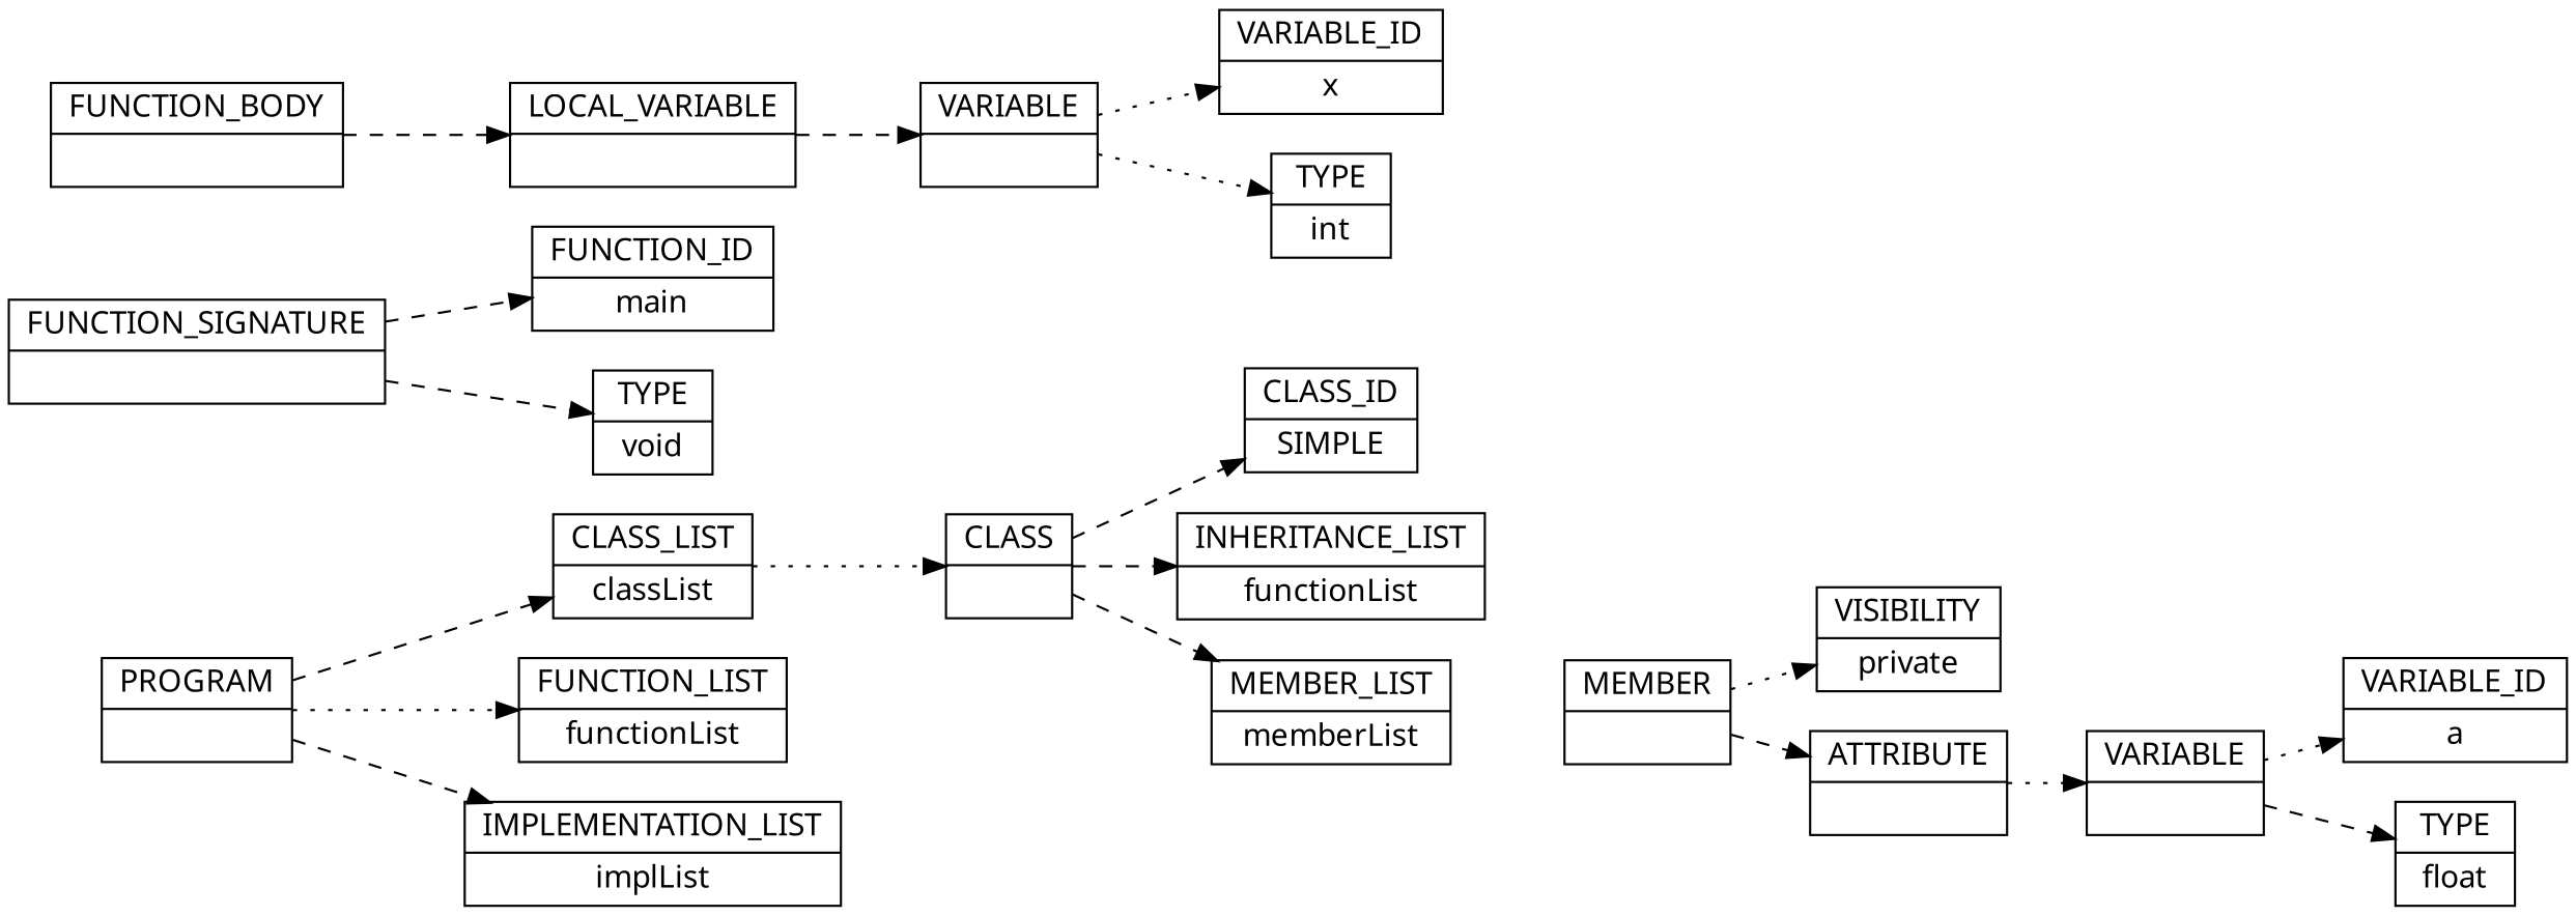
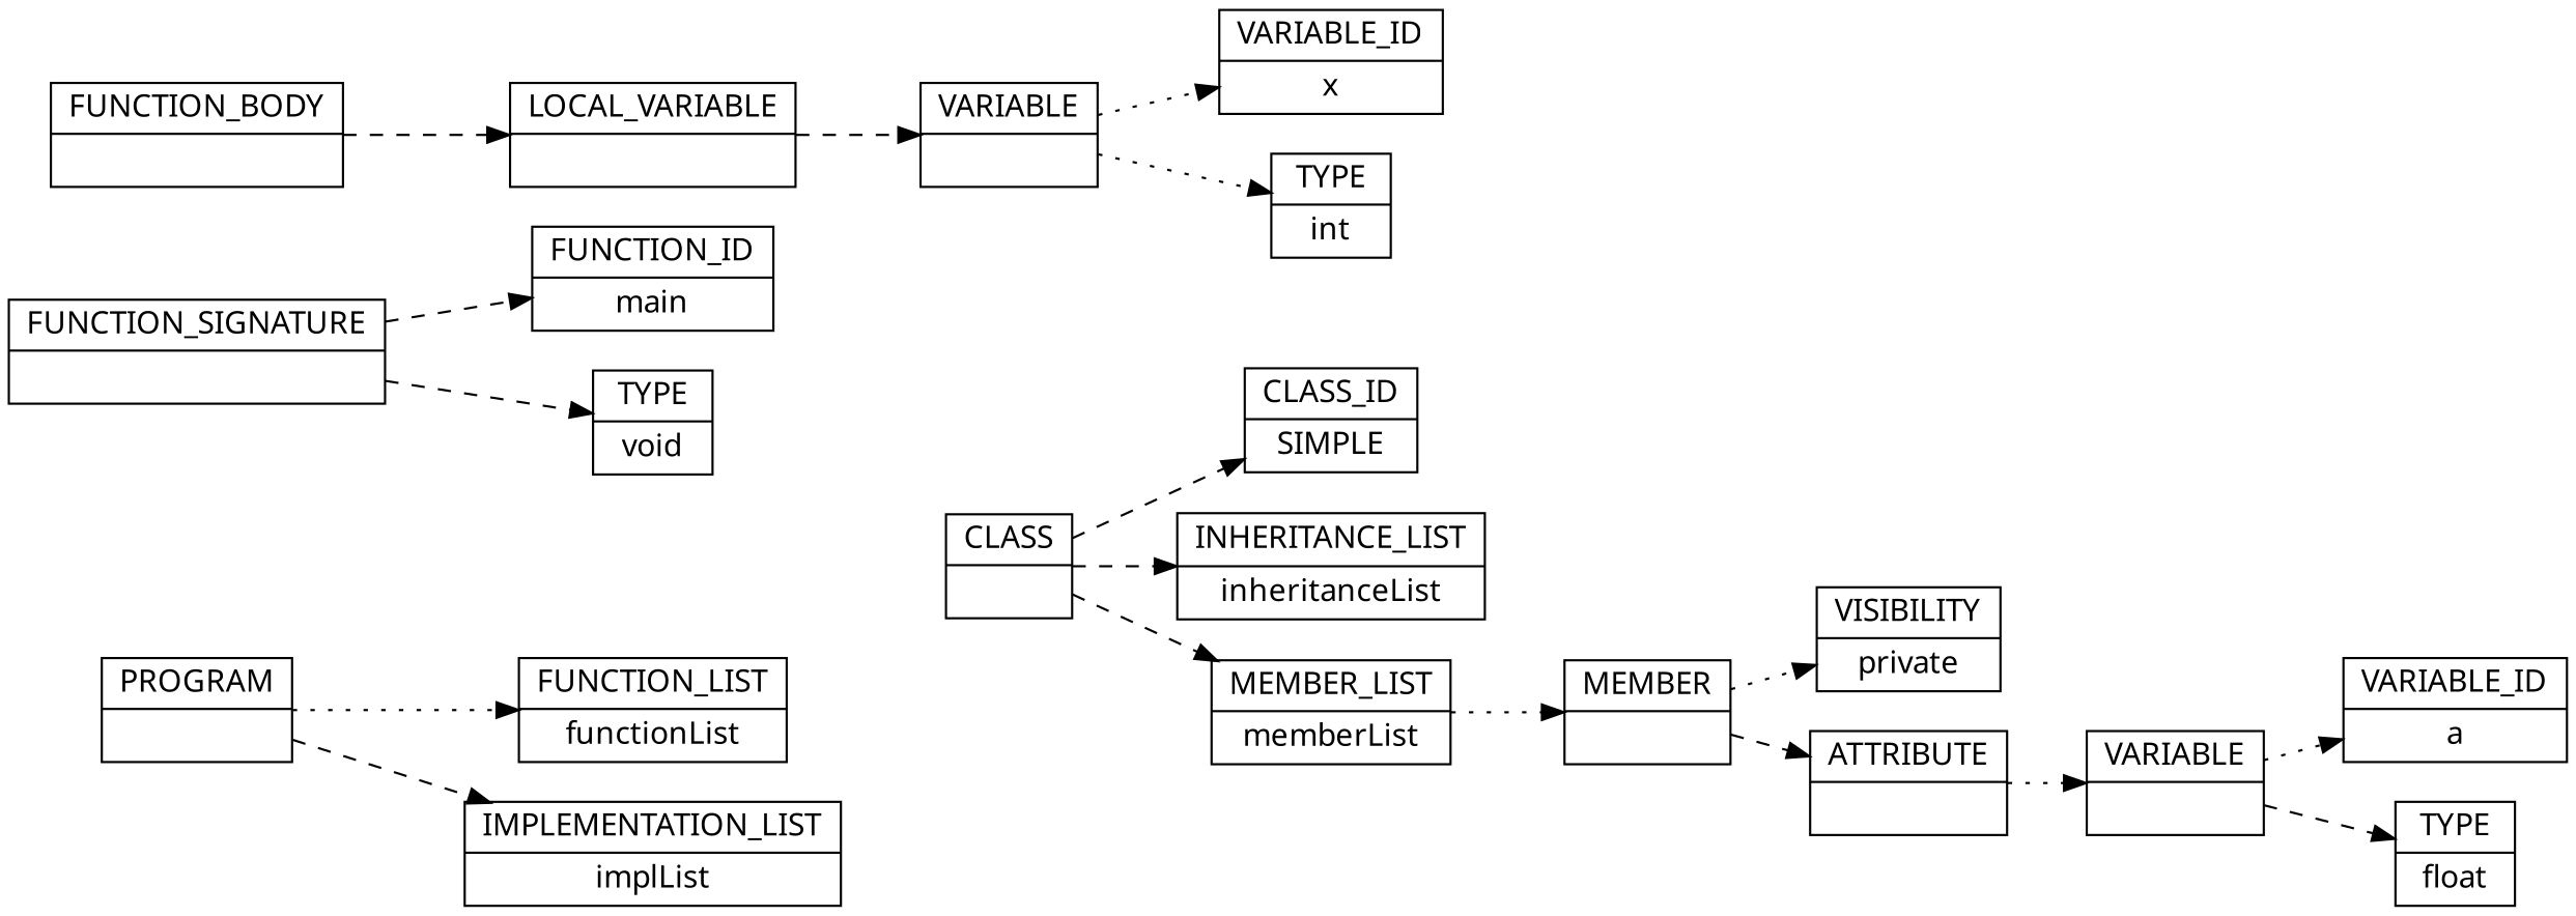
  digraph {
    rankdir=LR
    splines=spline
    node [fontname=Sans shape=record]
    edge [style=dashed]
    n1 [label="PROGRAM | \ "]
-   n2 [label="CLASS_LIST | \classList "]
    n3 [label="FUNCTION_LIST | \functionList "]
    n4 [label="IMPLEMENTATION_LIST | \implList "]
    n5 [label="CLASS | \ "]
    n6 [label="CLASS_ID | \SIMPLE "]
-   n7 [label="INHERITANCE_LIST | \functionList "]
+   n7 [label="INHERITANCE_LIST | \inheritanceList "]
    n8 [label="MEMBER_LIST | \memberList "]
    n9 [label="MEMBER | \ "]
    n10 [label="VISIBILITY | \private "]
    n11 [label="ATTRIBUTE | \ "]
    n12 [label="VARIABLE | \ "]
    n13 [label="VARIABLE_ID | \a "]
    n14 [label="TYPE | \float "]
    n15 [label="FUNCTION_SIGNATURE | \ "]
    n16 [label="FUNCTION_ID | \main "]
    n17 [label="TYPE | \void "]
    n18 [label="FUNCTION_BODY | \ "]
    n19 [label="LOCAL_VARIABLE | \ "]
    n20 [label="VARIABLE | \ "]
    n21 [label="VARIABLE_ID | \x "]
    n22 [label="TYPE | \int "]
-   n1 -> n2
    n1 -> n3 [style=dotted]
    n1 -> n4
-   n2 -> n5 [style=dotted]
    n5 -> n6
    n5 -> n7
    n5 -> n8
+   n8 -> n9 [style=dotted]
    n9 -> n10 [style=dotted]
    n9 -> n11
    n11 -> n12 [style=dotted]
    n12 -> n13 [style=dotted]
    n12 -> n14
    n15 -> n16
    n15 -> n17
    n18 -> n19
    n19 -> n20
    n20 -> n21 [style=dotted]
    n20 -> n22 [style=dotted]
  }
